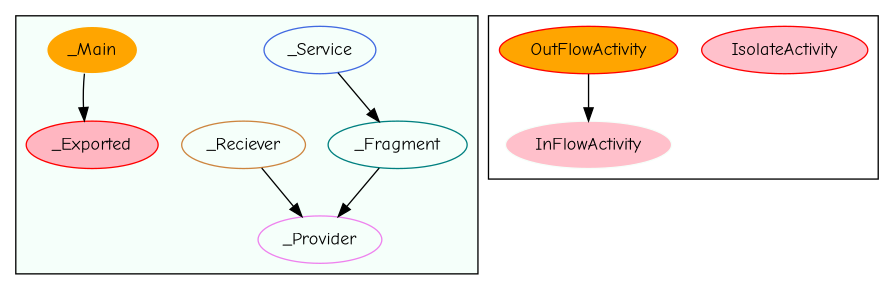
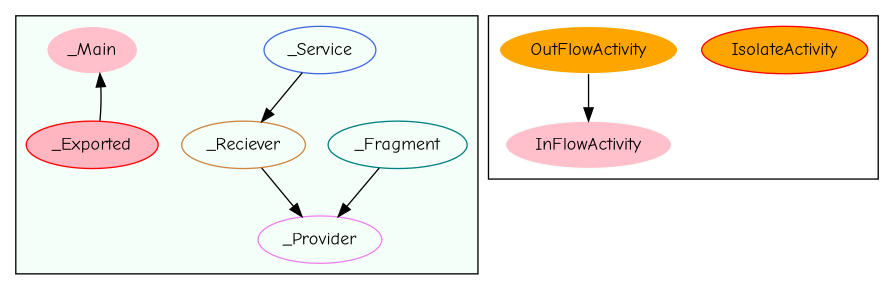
  digraph {
    fontname="Comic Neue"
    node [color=red fontname="Comic Neue" style=filled]
    edge [fontname="Comic Neue"]
    _Service [color=royalblue style=""]
    _Reciever [color=peru style=""]
    _Provider [color=violet style=""]
    _Fragment [color=teal style=""]
-   _Main [color=mintcream fillcolor=orange]
+   _Main [color=mintcream fillcolor=pink]
    _Exported [fillcolor=lightpink]
    InFlowActivity [color=mintcream fillcolor=pink]
-   IsolateActivity [fillcolor=pink]
-   OutFlowActivity [fillcolor=orange]
+   IsolateActivity [fillcolor=orange]
+   OutFlowActivity [color=mintcream fillcolor=orange]
    subgraph cluster_1 {
      bgcolor=mintcream
      _Service
      _Reciever
      _Provider
      _Fragment
      _Main
      _Exported
    }
    subgraph cluster_2 {
      InFlowActivity
      IsolateActivity
      OutFlowActivity
    }
-   _Service -> _Fragment
+   _Service -> _Reciever
    _Reciever -> _Provider
    _Fragment -> _Provider
-   _Main -> _Exported
+   _Exported -> _Main
    OutFlowActivity -> InFlowActivity
  }
